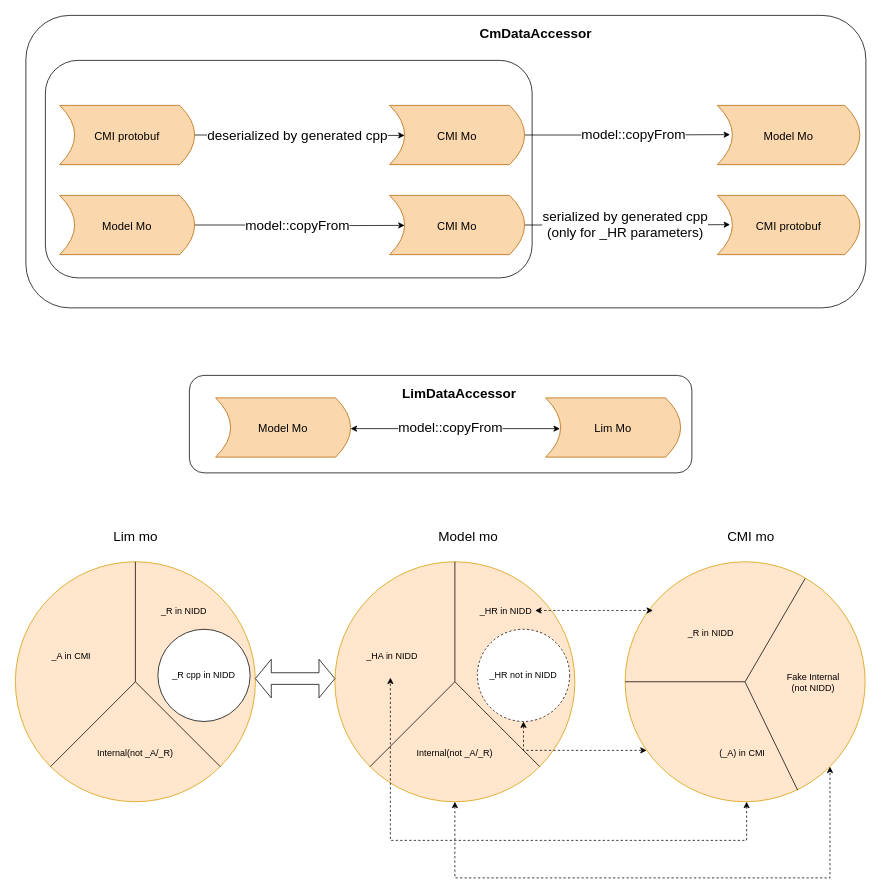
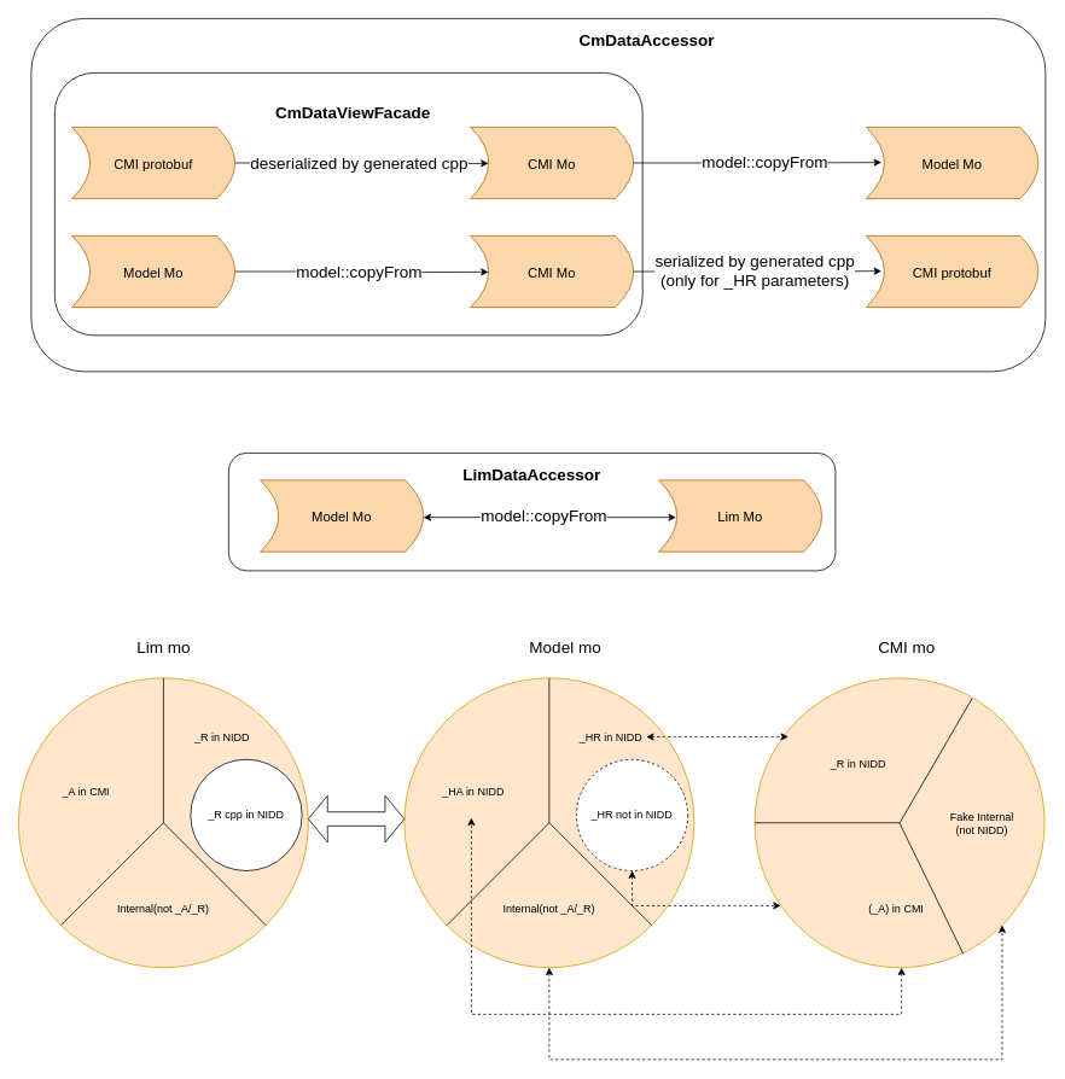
  <mxCell id="0" />
  <mxCell id="1" parent="0" />
  <mxCell id="2" value="" style="rounded=1;whiteSpace=wrap;html=1;fontSize=18;fontColor=#00CC00;" parent="1" vertex="1"><mxGeometry x="252" y="500" width="670" height="130" as="geometry" /></mxCell>
  <mxCell id="3" value="" style="rounded=1;whiteSpace=wrap;html=1;fontSize=18;" parent="1" vertex="1"><mxGeometry x="34" y="20" width="1120" height="390" as="geometry" /></mxCell>
  <mxCell id="4" value="" style="rounded=1;whiteSpace=wrap;html=1;fontSize=18;" parent="1" vertex="1"><mxGeometry x="60" y="80" width="649" height="290" as="geometry" /></mxCell>
  <mxCell id="5" style="edgeStyle=orthogonalEdgeStyle;rounded=0;orthogonalLoop=1;jettySize=auto;html=1;entryX=0.911;entryY=0.494;entryDx=0;entryDy=0;entryPerimeter=0;fontSize=15;fontColor=#000000;" parent="1" source="7" target="11" edge="1"><mxGeometry relative="1" as="geometry" /></mxCell>
  <mxCell id="6" value="model::copyFrom" style="edgeLabel;html=1;align=center;verticalAlign=middle;resizable=0;points=[];fontSize=18;" parent="5" vertex="1" connectable="0"><mxGeometry x="0.06" y="-1" relative="1" as="geometry"><mxPoint y="-2" as="offset" /></mxGeometry></mxCell>
  <mxCell id="7" value="CMI Mo" style="shape=dataStorage;whiteSpace=wrap;html=1;fixedSize=1;flipH=1;fontSize=15;fillColor=#fad7ac;strokeColor=#b46504;" parent="1" vertex="1"><mxGeometry x="519" y="140" width="180" height="79" as="geometry" /></mxCell>
  <mxCell id="8" style="edgeStyle=orthogonalEdgeStyle;rounded=0;orthogonalLoop=1;jettySize=auto;html=1;fontSize=15;" parent="1" source="10" edge="1"><mxGeometry relative="1" as="geometry"><mxPoint x="539" y="180" as="targetPoint" /></mxGeometry></mxCell>
  <mxCell id="9" value="deserialized by generated cpp" style="edgeLabel;html=1;align=center;verticalAlign=middle;resizable=0;points=[];fontSize=18;" parent="8" vertex="1" connectable="0"><mxGeometry x="-0.274" y="2" relative="1" as="geometry"><mxPoint x="34" y="2" as="offset" /></mxGeometry></mxCell>
  <mxCell id="10" value="CMI protobuf" style="shape=dataStorage;whiteSpace=wrap;html=1;fixedSize=1;flipH=1;fontSize=15;fillColor=#fad7ac;strokeColor=#b46504;" parent="1" vertex="1"><mxGeometry x="79" y="140" width="180" height="79" as="geometry" /></mxCell>
  <mxCell id="11" value="Model Mo" style="shape=dataStorage;whiteSpace=wrap;html=1;fixedSize=1;flipH=1;fontSize=15;fillColor=#fad7ac;strokeColor=#b46504;" parent="1" vertex="1"><mxGeometry x="956" y="140" width="190" height="79" as="geometry" /></mxCell>
  <mxCell id="12" style="edgeStyle=orthogonalEdgeStyle;rounded=0;orthogonalLoop=1;jettySize=auto;html=1;entryX=0.911;entryY=0.494;entryDx=0;entryDy=0;entryPerimeter=0;fontSize=15;" parent="1" source="14" target="18" edge="1"><mxGeometry relative="1" as="geometry" /></mxCell>
  <mxCell id="13" value="serialized by generated cpp&lt;br&gt;(only for _HR parameters)" style="edgeLabel;html=1;align=center;verticalAlign=middle;resizable=0;points=[];fontSize=18;" parent="12" vertex="1" connectable="0"><mxGeometry x="0.06" y="-1" relative="1" as="geometry"><mxPoint x="-11" y="-2" as="offset" /></mxGeometry></mxCell>
  <mxCell id="14" value="CMI Mo" style="shape=dataStorage;whiteSpace=wrap;html=1;fixedSize=1;flipH=1;fontSize=15;fillColor=#fad7ac;strokeColor=#b46504;" parent="1" vertex="1"><mxGeometry x="519" y="260" width="180" height="79" as="geometry" /></mxCell>
  <mxCell id="15" style="edgeStyle=orthogonalEdgeStyle;rounded=0;orthogonalLoop=1;jettySize=auto;html=1;fontSize=15;" parent="1" source="17" edge="1"><mxGeometry relative="1" as="geometry"><mxPoint x="539" y="300" as="targetPoint" /></mxGeometry></mxCell>
  <mxCell id="16" value="model::copyFrom" style="edgeLabel;html=1;align=center;verticalAlign=middle;resizable=0;points=[];fontSize=18;" parent="15" vertex="1" connectable="0"><mxGeometry x="-0.274" y="2" relative="1" as="geometry"><mxPoint x="34" y="2" as="offset" /></mxGeometry></mxCell>
  <mxCell id="17" value="Model Mo" style="shape=dataStorage;whiteSpace=wrap;html=1;fixedSize=1;flipH=1;fontSize=15;fillColor=#fad7ac;strokeColor=#b46504;" parent="1" vertex="1"><mxGeometry x="79" y="260" width="180" height="79" as="geometry" /></mxCell>
  <mxCell id="18" value="CMI protobuf" style="shape=dataStorage;whiteSpace=wrap;html=1;fixedSize=1;flipH=1;fontSize=15;fillColor=#fad7ac;strokeColor=#b46504;" parent="1" vertex="1"><mxGeometry x="956" y="260" width="190" height="79" as="geometry" /></mxCell>
  <mxCell id="19" value="Lim Mo" style="shape=dataStorage;whiteSpace=wrap;html=1;fixedSize=1;flipH=1;fontSize=15;fillColor=#fad7ac;strokeColor=#b46504;" parent="1" vertex="1"><mxGeometry x="727" y="530" width="180" height="79" as="geometry" /></mxCell>
  <mxCell id="20" value="Model Mo" style="shape=dataStorage;whiteSpace=wrap;html=1;fixedSize=1;flipH=1;fontSize=15;fillColor=#fad7ac;strokeColor=#b46504;" parent="1" vertex="1"><mxGeometry x="287" y="530" width="180" height="79" as="geometry" /></mxCell>
  <mxCell id="21" value="" style="endArrow=classic;startArrow=classic;html=1;rounded=0;fontSize=18;entryX=0.894;entryY=0.519;entryDx=0;entryDy=0;entryPerimeter=0;" parent="1" target="19" edge="1"><mxGeometry width="50" height="50" relative="1" as="geometry"><mxPoint x="467" y="571" as="sourcePoint" /><mxPoint x="837" y="500" as="targetPoint" /></mxGeometry></mxCell>
  <mxCell id="22" value="model::copyFrom" style="edgeLabel;html=1;align=center;verticalAlign=middle;resizable=0;points=[];fontSize=18;" parent="21" vertex="1" connectable="0"><mxGeometry x="-0.154" y="2" relative="1" as="geometry"><mxPoint x="14" as="offset" /></mxGeometry></mxCell>
+ <mxCell id="23" value="CmDataViewFacade" style="text;html=1;strokeColor=none;fillColor=none;align=center;verticalAlign=middle;whiteSpace=wrap;rounded=0;fontSize=18;fontStyle=1" parent="1" vertex="1"><mxGeometry x="301.5" y="110" width="175" height="30" as="geometry" /></mxCell>
  <mxCell id="24" value="CmDataAccessor" style="text;html=1;strokeColor=none;fillColor=none;align=center;verticalAlign=middle;whiteSpace=wrap;rounded=0;fontSize=18;fontStyle=1" parent="1" vertex="1"><mxGeometry x="639" y="30" width="150" height="30" as="geometry" /></mxCell>
- <mxCell id="25" value="LimDataAccessor" style="text;html=1;strokeColor=none;fillColor=none;align=center;verticalAlign=middle;whiteSpace=wrap;rounded=0;fontSize=18;fontStyle=1" parent="1" vertex="1"><mxGeometry x="537" y="510" width="150" height="30" as="geometry" /></mxCell>
+ <mxCell id="25" value="LimDataAccessor" style="text;html=1;strokeColor=none;fillColor=none;align=center;verticalAlign=middle;whiteSpace=wrap;rounded=0;fontSize=18;fontStyle=1" parent="1" vertex="1"><mxGeometry x="512" y="510" width="150" height="30" as="geometry" /></mxCell>
  <mxCell id="26" value="" style="ellipse;whiteSpace=wrap;html=1;aspect=fixed;fillColor=#ffe6cc;strokeColor=#d79b00;" vertex="1" parent="1"><mxGeometry x="446" y="748.5" width="320" height="320" as="geometry" /></mxCell>
  <mxCell id="27" value="" style="endArrow=none;html=1;rounded=0;exitX=0.5;exitY=0;exitDx=0;exitDy=0;" edge="1" parent="1" source="26"><mxGeometry width="50" height="50" relative="1" as="geometry"><mxPoint x="626" y="968.5" as="sourcePoint" /><mxPoint x="606" y="908.5" as="targetPoint" /></mxGeometry></mxCell>
  <mxCell id="28" value="_HA in NIDD" style="text;html=1;strokeColor=none;fillColor=none;align=center;verticalAlign=middle;whiteSpace=wrap;rounded=0;" vertex="1" parent="1"><mxGeometry x="486" y="858.5" width="73" height="30" as="geometry" /></mxCell>
  <mxCell id="29" value="_HR in NIDD" style="text;html=1;strokeColor=none;fillColor=none;align=center;verticalAlign=middle;whiteSpace=wrap;rounded=0;" vertex="1" parent="1"><mxGeometry x="636" y="798.5" width="77" height="30" as="geometry" /></mxCell>
  <mxCell id="30" value="_HR not in NIDD" style="ellipse;whiteSpace=wrap;html=1;aspect=fixed;dashed=1;" vertex="1" parent="1"><mxGeometry x="636" y="838.5" width="123" height="123" as="geometry" /></mxCell>
  <mxCell id="31" value="" style="endArrow=none;html=1;rounded=0;exitX=0;exitY=1;exitDx=0;exitDy=0;" edge="1" parent="1" source="26"><mxGeometry width="50" height="50" relative="1" as="geometry"><mxPoint x="626" y="968.5" as="sourcePoint" /><mxPoint x="606" y="908.5" as="targetPoint" /></mxGeometry></mxCell>
  <mxCell id="32" value="" style="endArrow=none;html=1;rounded=0;entryX=1;entryY=1;entryDx=0;entryDy=0;" edge="1" parent="1" target="26"><mxGeometry width="50" height="50" relative="1" as="geometry"><mxPoint x="606" y="908.5" as="sourcePoint" /><mxPoint x="676" y="918.5" as="targetPoint" /></mxGeometry></mxCell>
  <mxCell id="33" value="Internal(not _A/_R)" style="text;html=1;strokeColor=none;fillColor=none;align=center;verticalAlign=middle;whiteSpace=wrap;rounded=0;" vertex="1" parent="1"><mxGeometry x="551" y="988.5" width="110" height="30" as="geometry" /></mxCell>
  <mxCell id="34" value="" style="ellipse;whiteSpace=wrap;html=1;aspect=fixed;fillColor=#ffe6cc;strokeColor=#d79b00;" vertex="1" parent="1"><mxGeometry x="20" y="748.5" width="320" height="320" as="geometry" /></mxCell>
  <mxCell id="35" value="" style="endArrow=none;html=1;rounded=0;exitX=0.5;exitY=0;exitDx=0;exitDy=0;" edge="1" parent="1" source="34"><mxGeometry width="50" height="50" relative="1" as="geometry"><mxPoint x="200" y="968.5" as="sourcePoint" /><mxPoint x="180" y="908.5" as="targetPoint" /></mxGeometry></mxCell>
  <mxCell id="36" value="_A in CMI&amp;nbsp;" style="text;html=1;strokeColor=none;fillColor=none;align=center;verticalAlign=middle;whiteSpace=wrap;rounded=0;" vertex="1" parent="1"><mxGeometry x="60" y="858.5" width="73" height="30" as="geometry" /></mxCell>
  <mxCell id="37" value="_R in NIDD" style="text;html=1;strokeColor=none;fillColor=none;align=center;verticalAlign=middle;whiteSpace=wrap;rounded=0;" vertex="1" parent="1"><mxGeometry x="210" y="798.5" width="70" height="30" as="geometry" /></mxCell>
  <mxCell id="38" value="_R cpp in NIDD" style="ellipse;whiteSpace=wrap;html=1;aspect=fixed;" vertex="1" parent="1"><mxGeometry x="210" y="838.5" width="123" height="123" as="geometry" /></mxCell>
  <mxCell id="39" value="" style="endArrow=none;html=1;rounded=0;exitX=0;exitY=1;exitDx=0;exitDy=0;" edge="1" parent="1" source="34"><mxGeometry width="50" height="50" relative="1" as="geometry"><mxPoint x="200" y="968.5" as="sourcePoint" /><mxPoint x="180" y="908.5" as="targetPoint" /></mxGeometry></mxCell>
  <mxCell id="40" value="" style="endArrow=none;html=1;rounded=0;entryX=1;entryY=1;entryDx=0;entryDy=0;" edge="1" parent="1" target="34"><mxGeometry width="50" height="50" relative="1" as="geometry"><mxPoint x="180" y="908.5" as="sourcePoint" /><mxPoint x="250" y="918.5" as="targetPoint" /></mxGeometry></mxCell>
  <mxCell id="41" value="Internal(not _A/_R)" style="text;html=1;strokeColor=none;fillColor=none;align=center;verticalAlign=middle;whiteSpace=wrap;rounded=0;" vertex="1" parent="1"><mxGeometry x="125" y="988.5" width="110" height="30" as="geometry" /></mxCell>
  <mxCell id="42" value="" style="ellipse;whiteSpace=wrap;html=1;aspect=fixed;fillColor=#ffe6cc;strokeColor=#d79b00;" vertex="1" parent="1"><mxGeometry x="833" y="748.5" width="320" height="320" as="geometry" /></mxCell>
  <mxCell id="43" value="" style="endArrow=none;html=1;rounded=0;exitX=0;exitY=0.5;exitDx=0;exitDy=0;" edge="1" parent="1" source="42"><mxGeometry width="50" height="50" relative="1" as="geometry"><mxPoint x="1013" y="968.5" as="sourcePoint" /><mxPoint x="993" y="908.5" as="targetPoint" /></mxGeometry></mxCell>
  <mxCell id="44" value="(_A) in CMI" style="text;html=1;strokeColor=none;fillColor=none;align=center;verticalAlign=middle;whiteSpace=wrap;rounded=0;" vertex="1" parent="1"><mxGeometry x="953" y="988.5" width="73" height="30" as="geometry" /></mxCell>
  <mxCell id="45" value="_R in NIDD" style="text;html=1;strokeColor=none;fillColor=none;align=center;verticalAlign=middle;whiteSpace=wrap;rounded=0;" vertex="1" parent="1"><mxGeometry x="909" y="828.5" width="77" height="30" as="geometry" /></mxCell>
  <mxCell id="46" value="" style="endArrow=none;html=1;rounded=0;exitX=0.75;exitY=0.07;exitDx=0;exitDy=0;exitPerimeter=0;" edge="1" parent="1" source="42"><mxGeometry width="50" height="50" relative="1" as="geometry"><mxPoint x="1013" y="968.5" as="sourcePoint" /><mxPoint x="993" y="908.5" as="targetPoint" /></mxGeometry></mxCell>
  <mxCell id="47" value="" style="endArrow=classic;startArrow=classic;html=1;rounded=0;dashed=1;curved=1;exitX=1;exitY=0.5;exitDx=0;exitDy=0;entryX=0.116;entryY=0.203;entryDx=0;entryDy=0;entryPerimeter=0;" edge="1" parent="1" source="29" target="42"><mxGeometry width="50" height="50" relative="1" as="geometry"><mxPoint x="530" y="1020" as="sourcePoint" /><mxPoint x="870" y="814" as="targetPoint" /></mxGeometry></mxCell>
  <mxCell id="48" value="" style="endArrow=classic;startArrow=classic;html=1;rounded=0;dashed=1;edgeStyle=orthogonalEdgeStyle;exitX=0.5;exitY=1;exitDx=0;exitDy=0;" edge="1" parent="1" source="30" target="42"><mxGeometry width="50" height="50" relative="1" as="geometry"><mxPoint x="730" y="1010" as="sourcePoint" /><mxPoint x="953" y="1000" as="targetPoint" /><Array as="points"><mxPoint x="698" y="1000" /></Array></mxGeometry></mxCell>
  <mxCell id="49" value="" style="endArrow=classic;startArrow=classic;html=1;rounded=0;dashed=1;edgeStyle=orthogonalEdgeStyle;" edge="1" parent="1" source="42"><mxGeometry width="50" height="50" relative="1" as="geometry"><mxPoint x="995" y="1070" as="sourcePoint" /><mxPoint x="520" y="903" as="targetPoint" /><Array as="points"><mxPoint x="995" y="1120" /><mxPoint x="520" y="1120" /></Array></mxGeometry></mxCell>
  <mxCell id="50" value="" style="shape=doubleArrow;whiteSpace=wrap;html=1;" vertex="1" parent="1"><mxGeometry x="340" y="878.5" width="106" height="51.5" as="geometry" /></mxCell>
  <mxCell id="51" value="" style="endArrow=none;html=1;rounded=0;exitX=0.719;exitY=0.952;exitDx=0;exitDy=0;exitPerimeter=0;" edge="1" parent="1" source="42"><mxGeometry width="50" height="50" relative="1" as="geometry"><mxPoint x="1089" y="1040" as="sourcePoint" /><mxPoint x="993" y="909" as="targetPoint" /></mxGeometry></mxCell>
  <mxCell id="52" value="Fake Internal&lt;br&gt;(not NIDD)" style="text;html=1;strokeColor=none;fillColor=none;align=center;verticalAlign=middle;whiteSpace=wrap;rounded=0;" vertex="1" parent="1"><mxGeometry x="1039" y="893.5" width="90" height="30" as="geometry" /></mxCell>
  <mxCell id="53" value="" style="endArrow=classic;startArrow=classic;html=1;rounded=0;edgeStyle=elbowEdgeStyle;elbow=vertical;exitX=0.5;exitY=1;exitDx=0;exitDy=0;entryX=1;entryY=1;entryDx=0;entryDy=0;dashed=1;" edge="1" parent="1" source="26" target="42"><mxGeometry width="50" height="50" relative="1" as="geometry"><mxPoint x="969" y="1200" as="sourcePoint" /><mxPoint x="1019" y="1150" as="targetPoint" /><Array as="points"><mxPoint x="779" y="1170" /><mxPoint x="1149" y="909" /></Array></mxGeometry></mxCell>
  <mxCell id="54" value="Lim mo" style="text;html=1;strokeColor=none;fillColor=none;align=center;verticalAlign=middle;whiteSpace=wrap;rounded=0;fontSize=18;" vertex="1" parent="1"><mxGeometry x="140.5" y="700" width="79" height="30" as="geometry" /></mxCell>
  <mxCell id="55" value="Model mo" style="text;html=1;strokeColor=none;fillColor=none;align=center;verticalAlign=middle;whiteSpace=wrap;rounded=0;fontSize=18;" vertex="1" parent="1"><mxGeometry x="579" y="700" width="89.5" height="30" as="geometry" /></mxCell>
  <mxCell id="56" value="CMI mo" style="text;html=1;strokeColor=none;fillColor=none;align=center;verticalAlign=middle;whiteSpace=wrap;rounded=0;fontSize=18;" vertex="1" parent="1"><mxGeometry x="956" y="700" width="89.5" height="30" as="geometry" /></mxCell>
